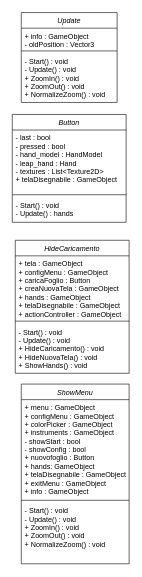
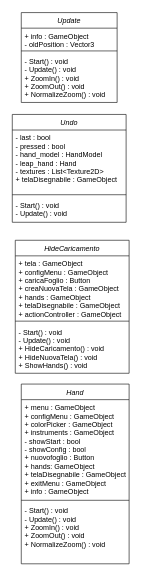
  <mxCell id="0" />
  <mxCell id="1" parent="0" />
  <mxCell id="2" value="Update" style="swimlane;fontStyle=2;align=center;verticalAlign=top;childLayout=stackLayout;horizontal=1;startSize=26;horizontalStack=0;resizeParent=1;resizeLast=0;collapsible=1;marginBottom=0;rounded=0;shadow=0;strokeWidth=1;" parent="1" vertex="1"><mxGeometry x="35" y="20" width="160" height="150" as="geometry"><mxRectangle x="230" y="140" width="160" height="26" as="alternateBounds" /></mxGeometry></mxCell>
  <mxCell id="3" value="+ info : GameObject&#10;- oldPosition : Vector3 " style="text;align=left;verticalAlign=top;spacingLeft=4;spacingRight=4;overflow=hidden;rotatable=0;points=[[0,0.5],[1,0.5]];portConstraint=eastwest;" parent="2" vertex="1"><mxGeometry y="26" width="160" height="34" as="geometry" /></mxCell>
  <mxCell id="4" value="" style="line;html=1;strokeWidth=1;align=left;verticalAlign=middle;spacingTop=-1;spacingLeft=3;spacingRight=3;rotatable=0;labelPosition=right;points=[];portConstraint=eastwest;" parent="2" vertex="1"><mxGeometry y="60" width="160" height="8" as="geometry" /></mxCell>
  <mxCell id="5" value="- Start() : void&#10;- Update() : void&#10;+ ZoomIn() : void&#10;+ ZoomOut() : void&#10;+ NormalizeZoom() : void" style="text;align=left;verticalAlign=top;spacingLeft=4;spacingRight=4;overflow=hidden;rotatable=0;points=[[0,0.5],[1,0.5]];portConstraint=eastwest;" parent="2" vertex="1"><mxGeometry y="68" width="160" height="82" as="geometry" /></mxCell>
- <mxCell id="6" value="Button" style="swimlane;fontStyle=2;align=center;verticalAlign=top;childLayout=stackLayout;horizontal=1;startSize=26;horizontalStack=0;resizeParent=1;resizeLast=0;collapsible=1;marginBottom=0;rounded=0;shadow=0;strokeWidth=1;" vertex="1" parent="1"><mxGeometry x="20" y="190" width="190" height="180" as="geometry"><mxRectangle x="230" y="140" width="160" height="26" as="alternateBounds" /></mxGeometry></mxCell>
+ <mxCell id="6" value="Undo" style="swimlane;fontStyle=2;align=center;verticalAlign=top;childLayout=stackLayout;horizontal=1;startSize=26;horizontalStack=0;resizeParent=1;resizeLast=0;collapsible=1;marginBottom=0;rounded=0;shadow=0;strokeWidth=1;" vertex="1" parent="1"><mxGeometry x="20" y="190" width="190" height="180" as="geometry"><mxRectangle x="230" y="140" width="160" height="26" as="alternateBounds" /></mxGeometry></mxCell>
  <mxCell id="7" value="- last : bool&#10;- pressed : bool&#10;- hand_model : HandModel&#10;- leap_hand : Hand&#10;- textures : List&lt;Texture2D&gt;&#10;+ telaDisegnabile : GameObject" style="text;align=left;verticalAlign=top;spacingLeft=4;spacingRight=4;overflow=hidden;rotatable=0;points=[[0,0.5],[1,0.5]];portConstraint=eastwest;" vertex="1" parent="6"><mxGeometry y="26" width="190" height="104" as="geometry" /></mxCell>
  <mxCell id="8" value="" style="line;html=1;strokeWidth=1;align=left;verticalAlign=middle;spacingTop=-1;spacingLeft=3;spacingRight=3;rotatable=0;labelPosition=right;points=[];portConstraint=eastwest;" vertex="1" parent="6"><mxGeometry y="130" width="190" height="8" as="geometry" /></mxCell>
- <mxCell id="9" value="- Start() : void&#10;- Update() : hands" style="text;align=left;verticalAlign=top;spacingLeft=4;spacingRight=4;overflow=hidden;rotatable=0;points=[[0,0.5],[1,0.5]];portConstraint=eastwest;" vertex="1" parent="6"><mxGeometry y="138" width="190" height="42" as="geometry" /></mxCell>
+ <mxCell id="9" value="- Start() : void&#10;- Update() : void" style="text;align=left;verticalAlign=top;spacingLeft=4;spacingRight=4;overflow=hidden;rotatable=0;points=[[0,0.5],[1,0.5]];portConstraint=eastwest;" vertex="1" parent="6"><mxGeometry y="138" width="190" height="42" as="geometry" /></mxCell>
  <mxCell id="10" value="HideCaricamento" style="swimlane;fontStyle=2;align=center;verticalAlign=top;childLayout=stackLayout;horizontal=1;startSize=26;horizontalStack=0;resizeParent=1;resizeLast=0;collapsible=1;marginBottom=0;rounded=0;shadow=0;strokeWidth=1;" vertex="1" parent="1"><mxGeometry x="25" y="400" width="190" height="222" as="geometry"><mxRectangle x="230" y="140" width="160" height="26" as="alternateBounds" /></mxGeometry></mxCell>
  <mxCell id="11" value="+ tela : GameObject&#10;+ configMenu : GameObject&#10;+ caricaFoglio : Button&#10;+ creaNuovaTela : GameObject&#10;+ hands : GameObject&#10;+ telaDisegnabile : GameObject&#10;+ actionController : GameObject&#10;" style="text;align=left;verticalAlign=top;spacingLeft=4;spacingRight=4;overflow=hidden;rotatable=0;points=[[0,0.5],[1,0.5]];portConstraint=eastwest;" vertex="1" parent="10"><mxGeometry y="26" width="190" height="104" as="geometry" /></mxCell>
  <mxCell id="12" value="" style="line;html=1;strokeWidth=1;align=left;verticalAlign=middle;spacingTop=-1;spacingLeft=3;spacingRight=3;rotatable=0;labelPosition=right;points=[];portConstraint=eastwest;" vertex="1" parent="10"><mxGeometry y="130" width="190" height="10" as="geometry" /></mxCell>
  <mxCell id="13" value="- Start() : void&#10;- Update() : void&#10;+ HideCaricamento() : void&#10;+ HideNuovaTela() : void&#10;+ ShowHands() : void" style="text;align=left;verticalAlign=top;spacingLeft=4;spacingRight=4;overflow=hidden;rotatable=0;points=[[0,0.5],[1,0.5]];portConstraint=eastwest;" vertex="1" parent="10"><mxGeometry y="140" width="190" height="82" as="geometry" /></mxCell>
- <mxCell id="14" value="ShowMenu" style="swimlane;fontStyle=2;align=center;verticalAlign=top;childLayout=stackLayout;horizontal=1;startSize=26;horizontalStack=0;resizeParent=1;resizeLast=0;collapsible=1;marginBottom=0;rounded=0;shadow=0;strokeWidth=1;" vertex="1" parent="1"><mxGeometry x="35" y="640" width="180" height="300" as="geometry"><mxRectangle x="230" y="140" width="160" height="26" as="alternateBounds" /></mxGeometry></mxCell>
+ <mxCell id="14" value="Hand" style="swimlane;fontStyle=2;align=center;verticalAlign=top;childLayout=stackLayout;horizontal=1;startSize=26;horizontalStack=0;resizeParent=1;resizeLast=0;collapsible=1;marginBottom=0;rounded=0;shadow=0;strokeWidth=1;" vertex="1" parent="1"><mxGeometry x="35" y="640" width="180" height="300" as="geometry"><mxRectangle x="230" y="140" width="160" height="26" as="alternateBounds" /></mxGeometry></mxCell>
  <mxCell id="15" value="+ menu : GameObject&#10;+ configMenu : GameObject&#10;+ colorPicker : GameObject&#10;+ instruments : GameObject&#10;- showStart : bool&#10;- showConfig : bool&#10;+ nuovofoglio : Button&#10;+ hands: GameObject&#10;+ telaDisegnabile : GameObject&#10;+ exitMenu : GameObject&#10;+ info : GameObject" style="text;align=left;verticalAlign=top;spacingLeft=4;spacingRight=4;overflow=hidden;rotatable=0;points=[[0,0.5],[1,0.5]];portConstraint=eastwest;" vertex="1" parent="14"><mxGeometry y="26" width="180" height="164" as="geometry" /></mxCell>
  <mxCell id="16" value="" style="line;html=1;strokeWidth=1;align=left;verticalAlign=middle;spacingTop=-1;spacingLeft=3;spacingRight=3;rotatable=0;labelPosition=right;points=[];portConstraint=eastwest;" vertex="1" parent="14"><mxGeometry y="190" width="180" height="8" as="geometry" /></mxCell>
  <mxCell id="17" value="- Start() : void&#10;- Update() : void&#10;+ ZoomIn() : void&#10;+ ZoomOut() : void&#10;+ NormalizeZoom() : void" style="text;align=left;verticalAlign=top;spacingLeft=4;spacingRight=4;overflow=hidden;rotatable=0;points=[[0,0.5],[1,0.5]];portConstraint=eastwest;" vertex="1" parent="14"><mxGeometry y="198" width="180" height="82" as="geometry" /></mxCell>
